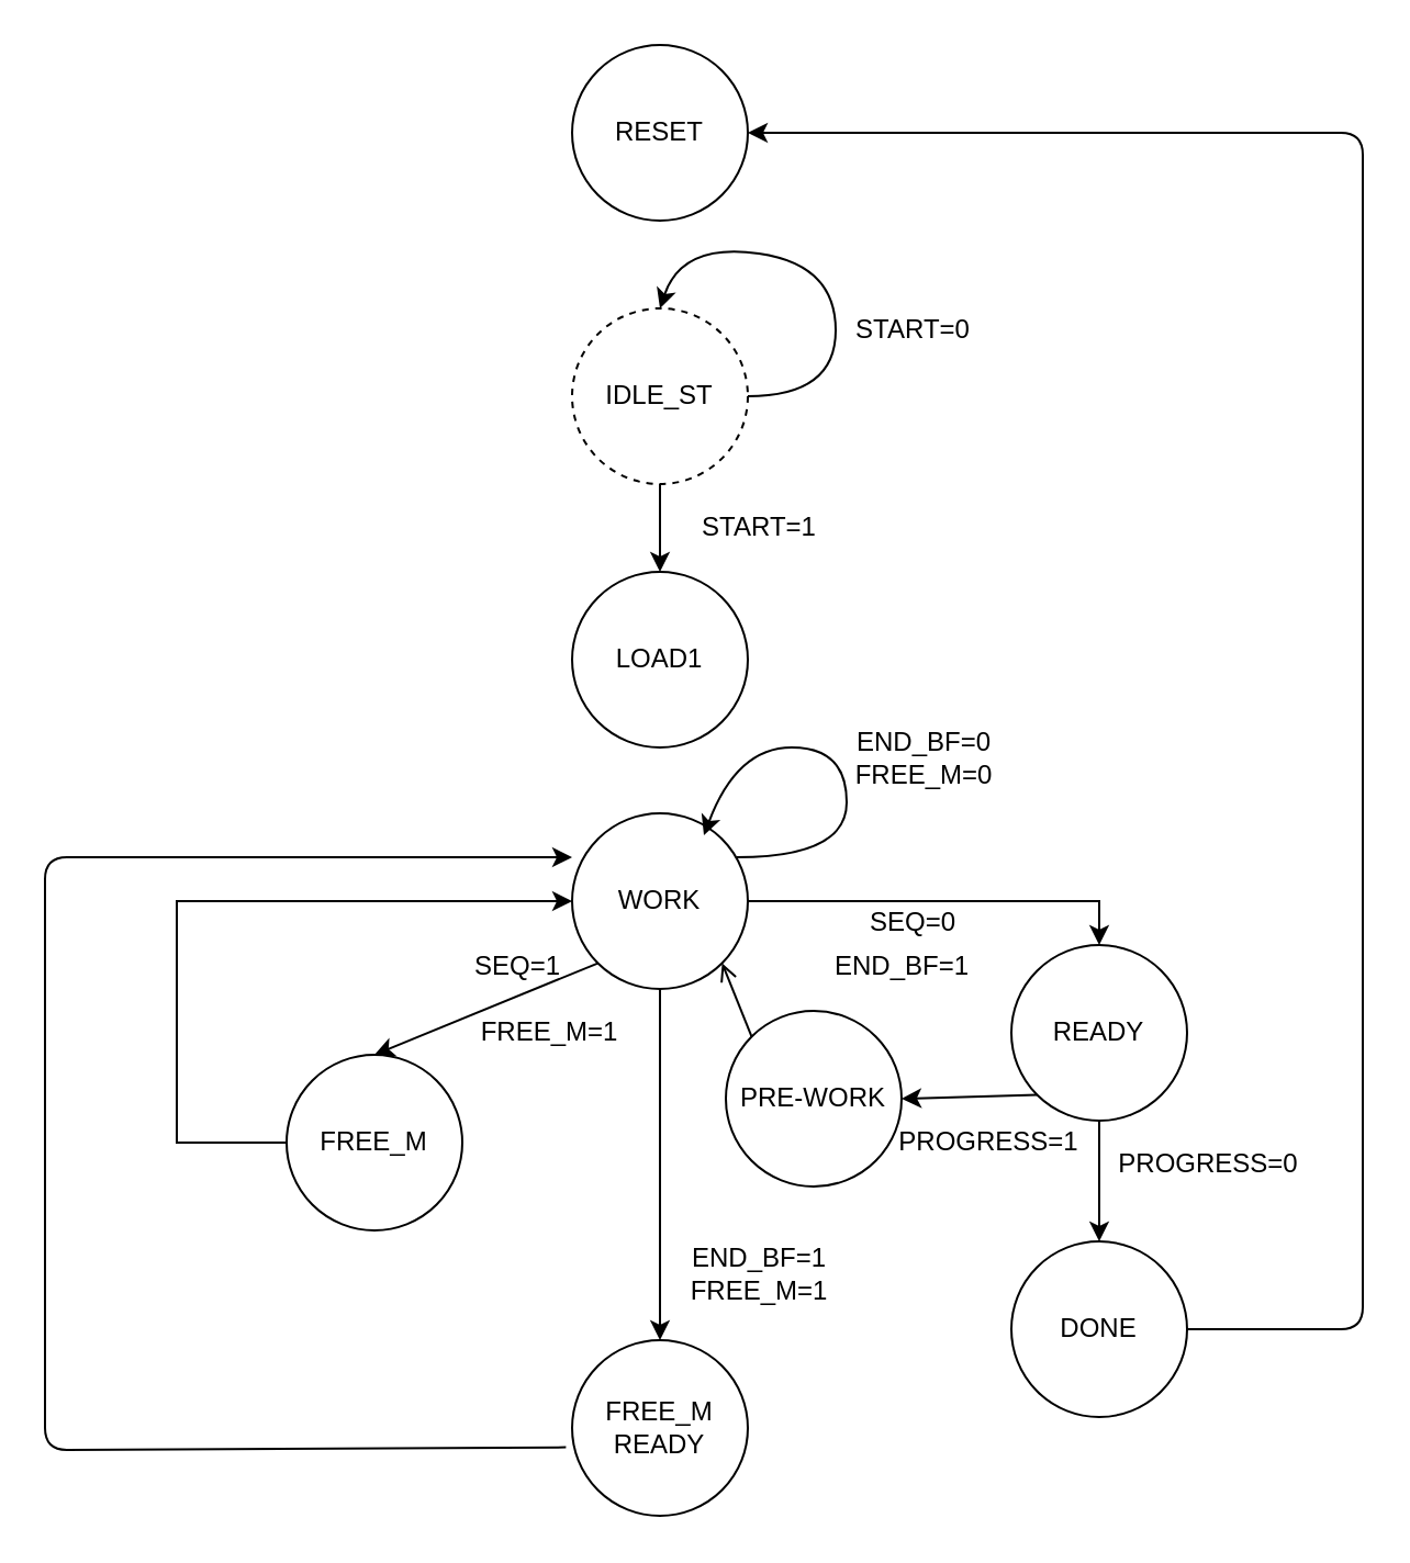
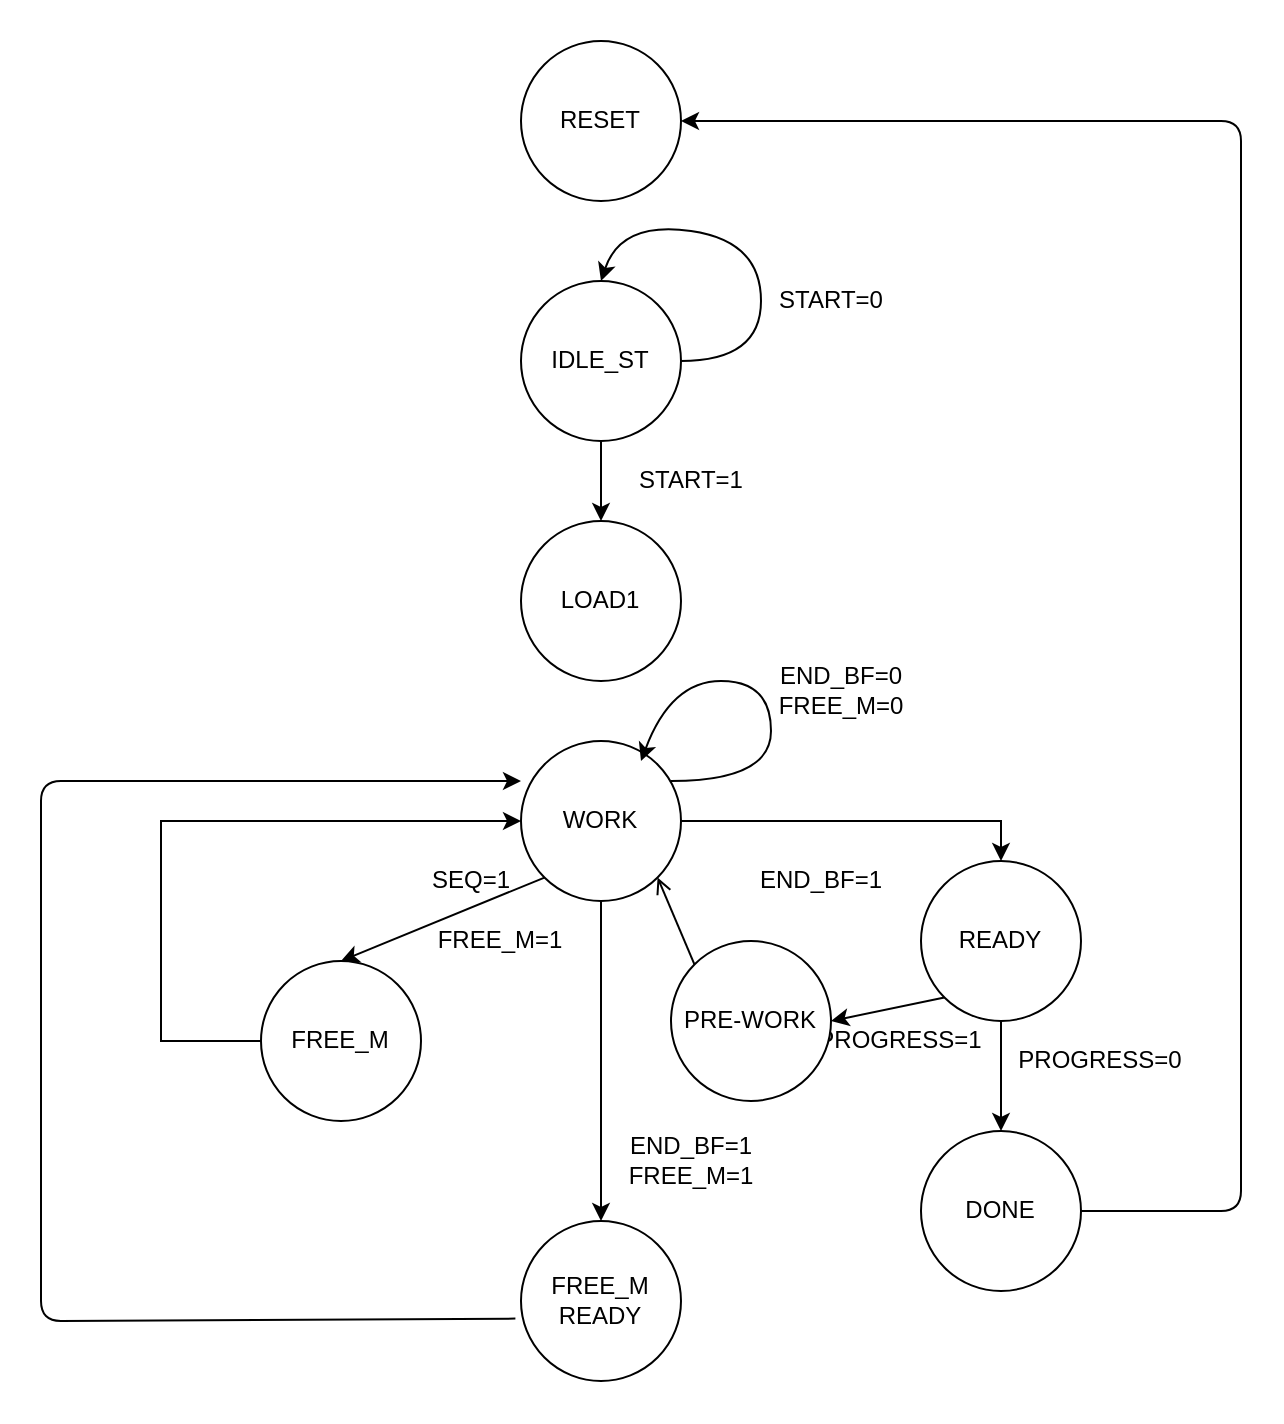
  <mxCell id="0" />
  <mxCell id="1" parent="0" />
  <mxCell id="2" value="" style="edgeStyle=orthogonalEdgeStyle;rounded=0;orthogonalLoop=1;jettySize=auto;html=1;exitX=0.5;exitY=1;exitDx=0;exitDy=0;" parent="1" source="3" edge="1"><mxGeometry relative="1" as="geometry"><mxPoint x="300" y="230" as="sourcePoint" /><mxPoint x="300" y="260" as="targetPoint" /></mxGeometry></mxCell>
- <mxCell id="3" value="IDLE_ST" style="ellipse;whiteSpace=wrap;html=1;aspect=fixed;dashed=1;" parent="1" vertex="1"><mxGeometry x="260" y="140" width="80" height="80" as="geometry" /></mxCell>
+ <mxCell id="3" value="IDLE_ST" style="ellipse;whiteSpace=wrap;html=1;aspect=fixed;" parent="1" vertex="1"><mxGeometry x="260" y="140" width="80" height="80" as="geometry" /></mxCell>
  <mxCell id="4" value="" style="edgeStyle=orthogonalEdgeStyle;curved=1;orthogonalLoop=1;jettySize=auto;html=1;" parent="1" target="8" edge="1"><mxGeometry relative="1" as="geometry"><mxPoint x="300" y="340" as="sourcePoint" /></mxGeometry></mxCell>
  <mxCell id="5" value="START=1" style="text;html=1;align=center;verticalAlign=middle;resizable=0;points=[];autosize=1;" parent="1" vertex="1"><mxGeometry x="310" y="230" width="70" height="20" as="geometry" /></mxCell>
  <mxCell id="6" value="" style="endArrow=classic;html=1;entryX=0.5;entryY=0;entryDx=0;entryDy=0;curved=1;exitX=1;exitY=0.5;exitDx=0;exitDy=0;" parent="1" source="3" target="3" edge="1"><mxGeometry width="50" height="50" relative="1" as="geometry"><mxPoint x="340" y="170" as="sourcePoint" /><mxPoint x="340" y="290" as="targetPoint" /><Array as="points"><mxPoint x="380" y="180" /><mxPoint x="380" y="120" /><mxPoint x="310" y="110" /></Array></mxGeometry></mxCell>
  <mxCell id="7" value="START=0" style="text;html=1;align=center;verticalAlign=middle;resizable=0;points=[];autosize=1;" parent="1" vertex="1"><mxGeometry x="380" y="140" width="70" height="20" as="geometry" /></mxCell>
  <mxCell id="8" value="LOAD1" style="ellipse;whiteSpace=wrap;html=1;aspect=fixed;" parent="1" vertex="1"><mxGeometry x="260" y="260" width="80" height="80" as="geometry" /></mxCell>
  <mxCell id="9" value="RESET" style="ellipse;whiteSpace=wrap;html=1;aspect=fixed;" parent="1" vertex="1"><mxGeometry x="260" y="20" width="80" height="80" as="geometry" /></mxCell>
  <mxCell id="10" style="edgeStyle=orthogonalEdgeStyle;rounded=0;orthogonalLoop=1;jettySize=auto;html=1;entryX=0.5;entryY=0;entryDx=0;entryDy=0;" parent="1" source="12" target="14" edge="1"><mxGeometry relative="1" as="geometry" /></mxCell>
  <mxCell id="11" style="edgeStyle=orthogonalEdgeStyle;rounded=0;orthogonalLoop=1;jettySize=auto;html=1;" parent="1" source="12" target="16" edge="1"><mxGeometry relative="1" as="geometry"><Array as="points"><mxPoint x="500" y="410" /></Array></mxGeometry></mxCell>
  <mxCell id="12" value="WORK" style="ellipse;whiteSpace=wrap;html=1;aspect=fixed;" parent="1" vertex="1"><mxGeometry x="260" y="370" width="80" height="80" as="geometry" /></mxCell>
  <mxCell id="13" style="edgeStyle=orthogonalEdgeStyle;rounded=0;orthogonalLoop=1;jettySize=auto;html=1;entryX=0;entryY=0.5;entryDx=0;entryDy=0;exitX=0;exitY=0.5;exitDx=0;exitDy=0;" parent="1" source="19" target="12" edge="1"><mxGeometry relative="1" as="geometry"><Array as="points"><mxPoint x="80" y="520" /><mxPoint x="80" y="410" /></Array><mxPoint x="130" y="590" as="sourcePoint" /></mxGeometry></mxCell>
  <mxCell id="14" value="FREE_M&lt;br&gt;READY" style="ellipse;whiteSpace=wrap;html=1;aspect=fixed;" parent="1" vertex="1"><mxGeometry x="260" y="610" width="80" height="80" as="geometry" /></mxCell>
  <mxCell id="15" style="edgeStyle=orthogonalEdgeStyle;rounded=0;orthogonalLoop=1;jettySize=auto;html=1;entryX=0.5;entryY=0;entryDx=0;entryDy=0;" parent="1" source="16" target="21" edge="1"><mxGeometry relative="1" as="geometry"><mxPoint x="500" y="940" as="targetPoint" /></mxGeometry></mxCell>
  <mxCell id="16" value="READY" style="ellipse;whiteSpace=wrap;html=1;aspect=fixed;" parent="1" vertex="1"><mxGeometry x="460" y="430" width="80" height="80" as="geometry" /></mxCell>
  <mxCell id="17" value="SEQ=1" style="text;html=1;align=center;verticalAlign=middle;resizable=0;points=[];autosize=1;" parent="1" vertex="1"><mxGeometry x="210" y="430" width="50" height="20" as="geometry" /></mxCell>
  <mxCell id="18" value="END_BF=1" style="text;html=1;align=center;verticalAlign=middle;resizable=0;points=[];autosize=1;" parent="1" vertex="1"><mxGeometry x="370" y="430" width="80" height="20" as="geometry" /></mxCell>
  <mxCell id="19" value="FREE_M" style="ellipse;whiteSpace=wrap;html=1;aspect=fixed;" parent="1" vertex="1"><mxGeometry x="130" y="480" width="80" height="80" as="geometry" /></mxCell>
  <mxCell id="20" value="END_BF=1&lt;br&gt;FREE_M=1" style="text;html=1;align=center;verticalAlign=middle;resizable=0;points=[];autosize=1;" parent="1" vertex="1"><mxGeometry x="305" y="565" width="80" height="30" as="geometry" /></mxCell>
  <mxCell id="21" value="DONE" style="ellipse;whiteSpace=wrap;html=1;aspect=fixed;" parent="1" vertex="1"><mxGeometry x="460" y="565" width="80" height="80" as="geometry" /></mxCell>
- <mxCell id="22" value="SEQ=0" style="text;html=1;align=center;verticalAlign=middle;resizable=0;points=[];autosize=1;" parent="1" vertex="1"><mxGeometry x="390" y="410" width="50" height="20" as="geometry" /></mxCell>
  <mxCell id="23" value="" style="endArrow=classic;html=1;exitX=0;exitY=1;exitDx=0;exitDy=0;entryX=0.5;entryY=0;entryDx=0;entryDy=0;" parent="1" source="12" target="19" edge="1"><mxGeometry width="50" height="50" relative="1" as="geometry"><mxPoint x="480" y="580" as="sourcePoint" /><mxPoint x="260" y="550" as="targetPoint" /></mxGeometry></mxCell>
  <mxCell id="24" value="FREE_M=1" style="text;html=1;strokeColor=none;fillColor=none;align=center;verticalAlign=middle;whiteSpace=wrap;rounded=0;" parent="1" vertex="1"><mxGeometry x="230" y="460" width="40" height="20" as="geometry" /></mxCell>
  <mxCell id="25" value="" style="endArrow=classic;html=1;entryX=1;entryY=0.5;entryDx=0;entryDy=0;exitX=0;exitY=1;exitDx=0;exitDy=0;" parent="1" source="16" target="32" edge="1"><mxGeometry width="50" height="50" relative="1" as="geometry"><mxPoint x="460" y="500" as="sourcePoint" /><mxPoint x="530" y="530" as="targetPoint" /><Array as="points" /></mxGeometry></mxCell>
  <mxCell id="26" value="" style="endArrow=classic;html=1;exitX=1;exitY=0.5;exitDx=0;exitDy=0;entryX=1;entryY=0.5;entryDx=0;entryDy=0;" parent="1" source="21" target="9" edge="1"><mxGeometry width="50" height="50" relative="1" as="geometry"><mxPoint x="480" y="580" as="sourcePoint" /><mxPoint x="620" y="610" as="targetPoint" /><Array as="points"><mxPoint x="620" y="605" /><mxPoint x="620" y="60" /></Array></mxGeometry></mxCell>
  <mxCell id="27" value="PROGRESS=0" style="text;html=1;strokeColor=none;fillColor=none;align=center;verticalAlign=middle;whiteSpace=wrap;rounded=0;" parent="1" vertex="1"><mxGeometry x="530" y="520" width="40" height="20" as="geometry" /></mxCell>
  <mxCell id="28" value="" style="endArrow=classic;html=1;exitX=-0.035;exitY=0.61;exitDx=0;exitDy=0;entryX=0;entryY=0.25;entryDx=0;entryDy=0;entryPerimeter=0;exitPerimeter=0;" parent="1" source="14" target="12" edge="1"><mxGeometry width="50" height="50" relative="1" as="geometry"><mxPoint x="480" y="710" as="sourcePoint" /><mxPoint x="530" y="660" as="targetPoint" /><Array as="points"><mxPoint x="20" y="660" /><mxPoint x="20" y="390" /></Array></mxGeometry></mxCell>
  <mxCell id="29" value="PROGRESS=1" style="text;html=1;strokeColor=none;fillColor=none;align=center;verticalAlign=middle;whiteSpace=wrap;rounded=0;" parent="1" vertex="1"><mxGeometry x="430" y="510" width="40" height="20" as="geometry" /></mxCell>
  <mxCell id="30" value="" style="curved=1;endArrow=classic;html=1;" parent="1" edge="1"><mxGeometry width="50" height="50" relative="1" as="geometry"><mxPoint x="335" y="390" as="sourcePoint" /><mxPoint x="320" y="380" as="targetPoint" /><Array as="points"><mxPoint x="385" y="390" /><mxPoint x="385" y="340" /><mxPoint x="335" y="340" /></Array></mxGeometry></mxCell>
  <mxCell id="31" value="END_BF=0&lt;br&gt;FREE_M=0" style="text;html=1;align=center;verticalAlign=middle;resizable=0;points=[];autosize=1;" parent="1" vertex="1"><mxGeometry x="380" y="330" width="80" height="30" as="geometry" /></mxCell>
- <mxCell id="32" value="PRE-WORK" style="ellipse;whiteSpace=wrap;html=1;" vertex="1" parent="1"><mxGeometry x="330" y="460" width="80" height="80" as="geometry" /></mxCell>
+ <mxCell id="32" value="PRE-WORK" style="ellipse;whiteSpace=wrap;html=1;" vertex="1" parent="1"><mxGeometry x="335" y="470" width="80" height="80" as="geometry" /></mxCell>
  <mxCell id="33" value="" style="endArrow=open;html=1;entryX=1;entryY=1;entryDx=0;entryDy=0;exitX=0;exitY=0;exitDx=0;exitDy=0;" edge="1" parent="1" source="32" target="12"><mxGeometry width="50" height="50" relative="1" as="geometry"><mxPoint x="290" y="510" as="sourcePoint" /><mxPoint x="340" y="460" as="targetPoint" /></mxGeometry></mxCell>
